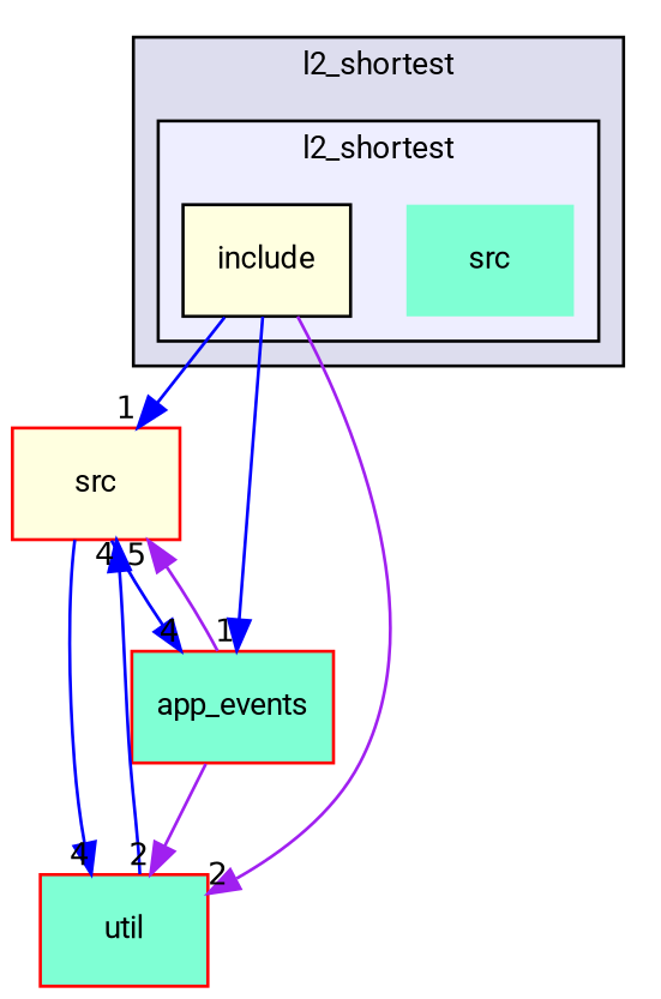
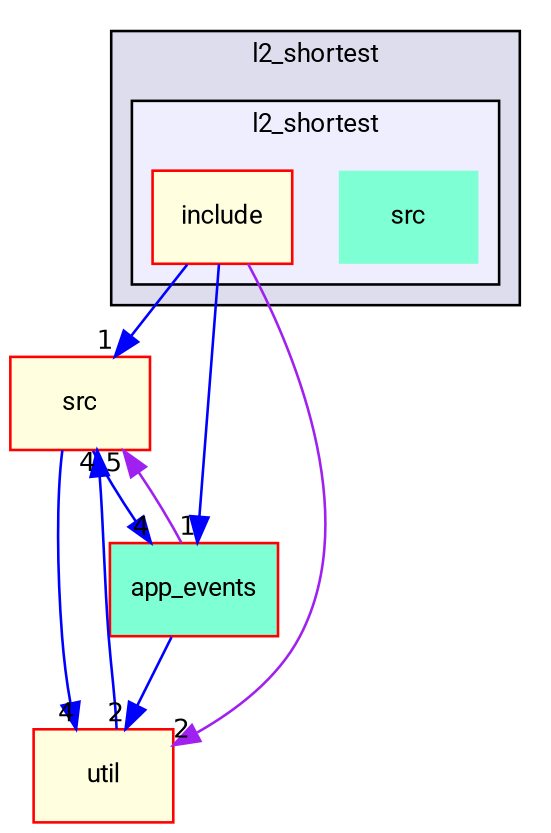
  digraph {
    compound=true
    fontname=Roboto
    node [fillcolor=aquamarine fontname=Roboto fontsize=10 shape=box style=filled color=red]
    edge [color=blue fontname=Roboto headlabel=4 labeldistance=1.5 labelfontname=Helvetica labelfontsize=10]
    n1 [label=src shape=plaintext color=""]
-   n2 [color=black fillcolor=lightyellow label=include]
+   n2 [fillcolor=lightyellow label=include]
    n3 [fillcolor=lightyellow label=src]
-   n4 [label=util]
+   n4 [fillcolor=lightyellow label=util]
    n5 [label=app_events]
    subgraph cluster_1 {
      bgcolor="#ddddee"
      fontsize=10
      label=l2_shortest
      pencolor=black
      subgraph cluster_2 {
        bgcolor="#eeeeff"
        fontsize=10
        label=l2_shortest
        pencolor=black
        n1
        n2
      }
    }
    n2 -> n3 [headlabel=1]
    n2 -> n4 [color=purple headlabel=2]
    n2 -> n5 [headlabel=1]
    n3 -> n4
    n3 -> n5
    n4 -> n3
    n5 -> n3 [color=purple headlabel=5]
-   n5 -> n4 [color=purple headlabel=2]
+   n5 -> n4 [headlabel=2]
  }
